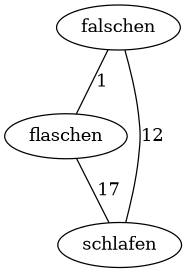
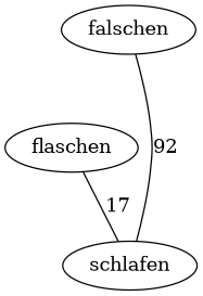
  graph {
    falschen
    flaschen
    schlafen
-   falschen -- flaschen [label=1]
-   falschen -- schlafen [label=12]
+   falschen -- schlafen [label=92]
    flaschen -- schlafen [label=17]
  }
